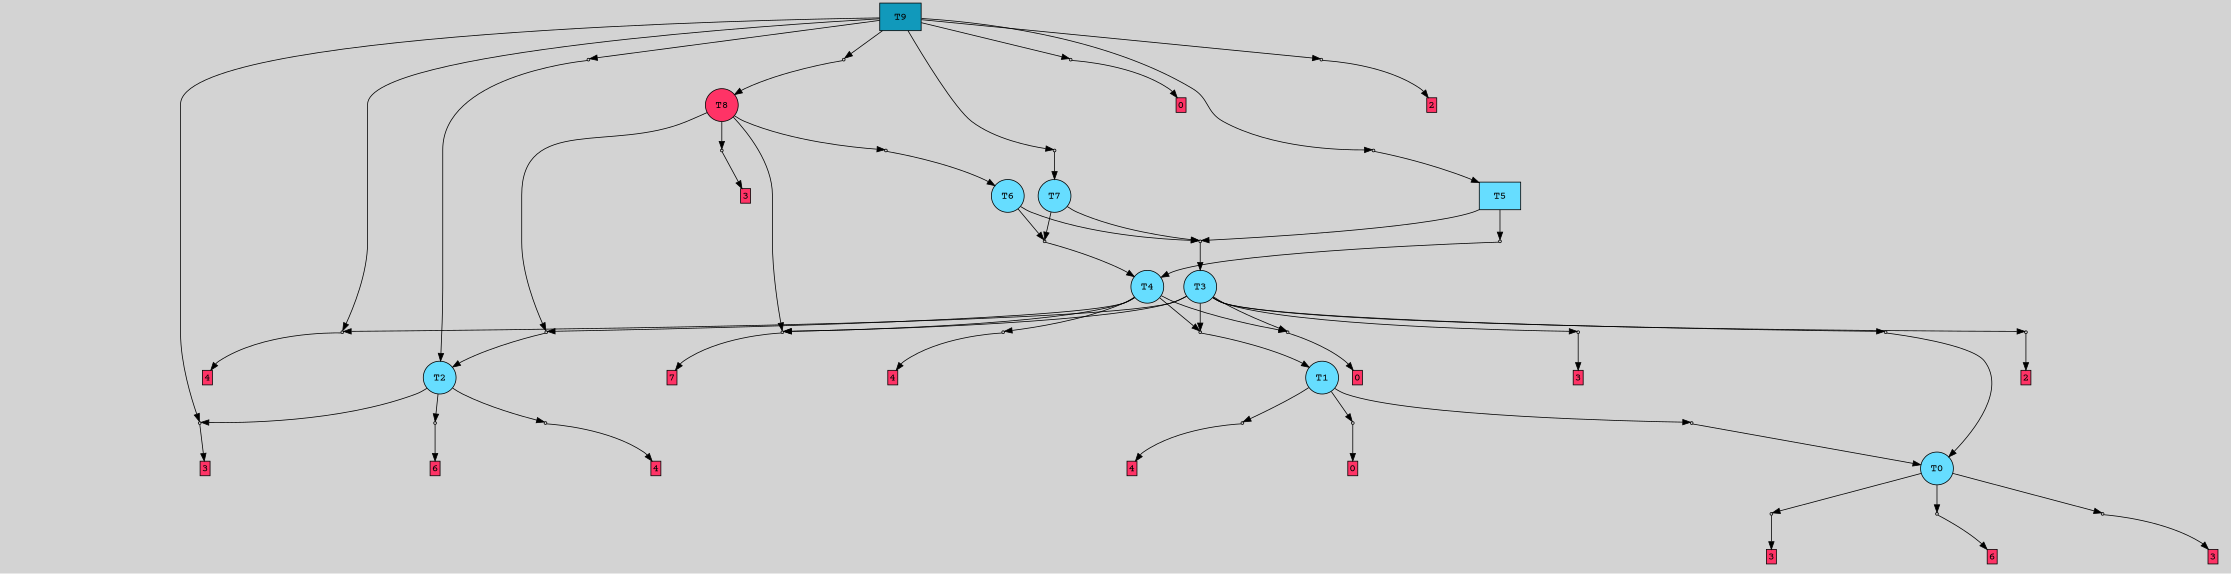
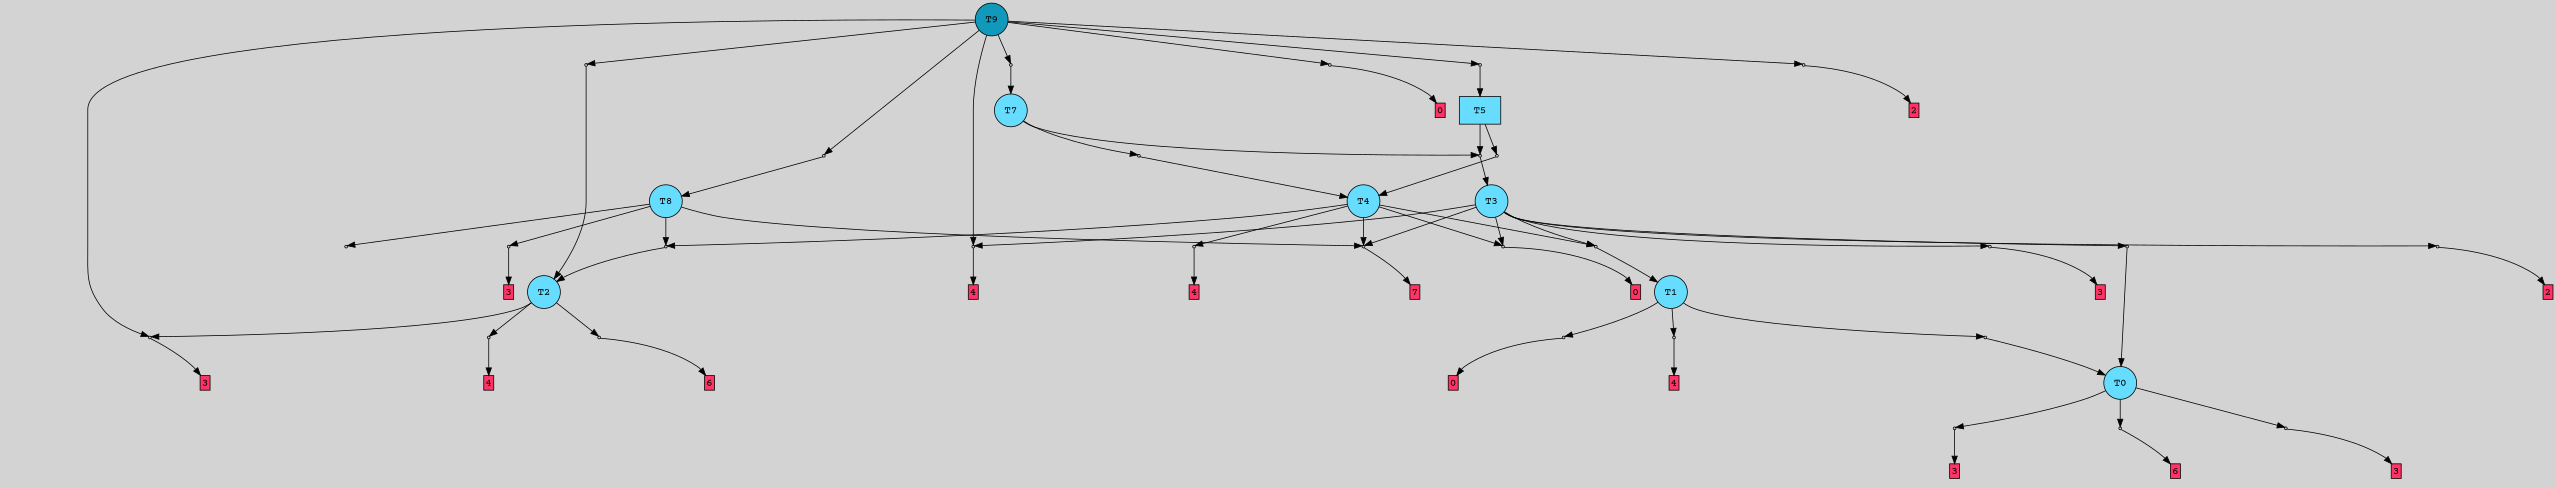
  digraph {
    bgcolor=lightgray
    fontname="Courier Prime"
    node [fontname="Courier Prime" shape=box style=filled]
    edge [fontname="Courier Prime"]
-   T9 [fillcolor="#1199bb"]
+   T9 [fillcolor="#1199bb" shape=circle]
    P6 [fillcolor="#cccccc" shape=point]
    P11 [fillcolor="#cccccc" shape=point]
    P23 [fillcolor="#cccccc" shape=point]
    P24 [fillcolor="#cccccc" shape=point]
    P25 [fillcolor="#cccccc" shape=point]
    P26 [fillcolor="#cccccc" shape=point]
    P27 [fillcolor="#cccccc" shape=point]
    P28 [fillcolor="#cccccc" shape=point]
    T0 [fillcolor="#66ddff" shape=circle]
    P0 [fillcolor="#cccccc" shape=point]
    P1 [fillcolor="#cccccc" shape=point]
    P2 [fillcolor="#cccccc" shape=point]
    n14 [label="4|0&1|5#2|2#3|5#0|1#4|0#1|5&#92;n" style=invis]
    n15 [fillcolor="#ff3366" height=0 label=3 margin=0.03 width=0]
    n16 [label="0|0&3|1#1|3#2|6#0|0#0|2#3|6&#92;n" style=invis]
    n17 [fillcolor="#ff3366" height=0 label=6 margin=0.03 width=0]
    n18 [label="1|0&1|1#2|0#2|1#4|2#3|4#2|2&#92;n" style=invis]
    n19 [fillcolor="#ff3366" height=0 label=3 margin=0.03 width=0]
    T1 [fillcolor="#66ddff" shape=circle]
    P3 [fillcolor="#cccccc" shape=point]
    P4 [fillcolor="#cccccc" shape=point]
    P5 [fillcolor="#cccccc" shape=point]
    n24 [label="1|0&4|1#4|4#1|3#3|0#1|1#4|3&#92;n" style=invis]
    n25 [fillcolor="#ff3366" height=0 label=4 margin=0.03 width=0]
    n26 [label="1|0&3|3#4|0#4|5#3|3#2|5#3|1&#92;n" style=invis]
    n27 [fillcolor="#ff3366" height=0 label=0 margin=0.03 width=0]
    n28 [label="2|0&3|1#4|7#2|6#3|1#1|3#4|5&#92;n" style=invis]
    T2 [fillcolor="#66ddff" shape=circle]
    P7 [fillcolor="#cccccc" shape=point]
    P8 [fillcolor="#cccccc" shape=point]
    n32 [label="4|0&1|5#2|2#3|5#0|1#4|0#1|5&#92;n" style=invis]
    n33 [fillcolor="#ff3366" height=0 label=3 margin=0.03 width=0]
    n34 [label="6|0&3|2#3|3#2|5#0|0#0|4#4|6&#92;n" style=invis]
    n35 [fillcolor="#ff3366" height=0 label=4 margin=0.03 width=0]
    n36 [label="7|0&0|6#2|1#0|0#2|5#3|1#3|0&#92;n" style=invis]
    n37 [fillcolor="#ff3366" height=0 label=6 margin=0.03 width=0]
    T3 [fillcolor="#66ddff" shape=circle]
    P9 [fillcolor="#cccccc" shape=point]
    P10 [fillcolor="#cccccc" shape=point]
    P12 [fillcolor="#cccccc" shape=point]
    P13 [fillcolor="#cccccc" shape=point]
    P14 [fillcolor="#cccccc" shape=point]
    P15 [fillcolor="#cccccc" shape=point]
    n45 [label="6|0&3|7#1|1#3|6#0|5#4|5#2|2&#92;n" style=invis]
    n46 [fillcolor="#ff3366" height=0 label=7 margin=0.03 width=0]
    n47 [label="2|0&3|2#4|7#2|6#3|1#1|3#4|6&#92;n" style=invis]
    n48 [label="8|0&1|0#2|3#1|4#0|5#0|5#3|4&#92;n" style=invis]
    n49 [fillcolor="#ff3366" height=0 label=4 margin=0.03 width=0]
    n50 [label="6|0&3|2#2|0#0|1#2|0#3|3#2|6&#92;n" style=invis]
    n51 [fillcolor="#ff3366" height=0 label=2 margin=0.03 width=0]
    n52 [label="2|5&3|7#1|3#2|5#0|1#0|5#4|6&#92;n1|0&0|5#3|4#1|2#4|3#4|4#1|7&#92;n" style=invis]
    n53 [fillcolor="#ff3366" height=0 label=0 margin=0.03 width=0]
    n54 [label="8|0&3|0#2|6#2|6#4|4#0|6#2|7&#92;n" style=invis]
    n55 [label="4|0&1|5#2|2#3|5#0|1#4|0#1|4&#92;n" style=invis]
    n56 [fillcolor="#ff3366" height=0 label=3 margin=0.03 width=0]
    T4 [fillcolor="#66ddff" shape=circle]
    P16 [fillcolor="#cccccc" shape=point]
    P17 [fillcolor="#cccccc" shape=point]
    n60 [label="0|2&1|2#0|3#1|2#4|4#0|2#0|2&#92;n3|0&0|2#2|0#2|6#1|3#3|6#0|4&#92;n" style=invis]
    n61 [label="8|0&1|0#2|3#1|4#1|5#0|5#3|4&#92;n" style=invis]
    n62 [fillcolor="#ff3366" height=0 label=4 margin=0.03 width=0]
    T5 [fillcolor="#66ddff"]
    P18 [fillcolor="#cccccc" shape=point]
    P19 [fillcolor="#cccccc" shape=point]
    n66 [label="6|0&1|2#2|0#0|1#2|0#3|3#2|6&#92;n" style=invis]
    n67 [label="6|0&2|5#3|1#3|6#0|5#4|5#4|2&#92;n" style=invis]
-   T6 [fillcolor="#66ddff" shape=circle]
    P20 [fillcolor="#cccccc" shape=point]
    n70 [label="6|0&2|5#3|1#3|6#0|5#4|5#4|2&#92;n" style=invis]
    T7 [fillcolor="#66ddff" shape=circle]
-   T8 [fillcolor="#ff3366" shape=circle]
+   T8 [fillcolor="#66ddff" shape=circle]
    P21 [fillcolor="#cccccc" shape=point]
    P22 [fillcolor="#cccccc" shape=point]
    n75 [label="6|0&3|5#1|1#3|6#0|5#4|5#2|2&#92;n" style=invis]
    n76 [fillcolor="#ff3366" height=0 label=3 margin=0.03 width=0]
    n77 [label="6|0&2|5#3|1#3|6#0|5#4|5#4|2&#92;n" style=invis]
    n78 [label="8|5&3|1#0|6#2|7#3|0#0|6#3|0&#92;n1|0&0|5#3|4#1|6#4|3#4|4#1|7&#92;n" style=invis]
    n79 [label="6|6&3|0#4|5#4|3#2|7#4|5#4|2&#92;n6|0&0|6#1|3#1|4#4|0#4|2#3|7&#92;n" style=invis]
    n80 [label="7|2&2|4#3|6#3|5#0|0#4|5#1|4&#92;n3|0&0|2#2|0#2|6#1|3#3|6#0|4&#92;n" style=invis]
    n81 [label="2|5&3|7#1|3#2|5#0|1#0|5#4|6&#92;n1|0&0|5#3|6#1|2#4|3#4|4#1|7&#92;n" style=invis]
    n82 [fillcolor="#ff3366" height=0 label=0 margin=0.03 width=0]
    n83 [label="0|2&1|2#0|3#1|2#4|4#0|2#0|2&#92;n3|0&0|2#2|0#2|6#1|3#3|6#0|4&#92;n" style=invis]
    n84 [label="6|0&3|2#2|0#0|1#2|0#3|3#2|6&#92;n" style=invis]
    n85 [fillcolor="#ff3366" height=0 label=2 margin=0.03 width=0]
    subgraph sub_1 {
      rank=same
      T9
    }
    T9 -> P6
    T9 -> P11
    T9 -> P23
    T9 -> P24
    T9 -> P25
    T9 -> P26
    T9 -> P27
    T9 -> P28
    P6 -> n32 [style=invis]
    P6 -> n33
    P11 -> n48 [style=invis]
    P11 -> n49
    P23 -> T2
    P23 -> n78 [style=invis]
    P24 -> T8
    P24 -> n79 [style=invis]
    P25 -> T7
    P25 -> n80 [style=invis]
    P26 -> n81 [style=invis]
    P26 -> n82
    P27 -> T5
    P27 -> n83 [style=invis]
    P28 -> n84 [style=invis]
    P28 -> n85
    T0 -> P0
    T0 -> P1
    T0 -> P2
    P0 -> n14 [style=invis]
    P0 -> n15
    P1 -> n16 [style=invis]
    P1 -> n17
    P2 -> n18 [style=invis]
    P2 -> n19
    T1 -> P3
    T1 -> P4
    T1 -> P5
    P3 -> n24 [style=invis]
    P3 -> n25
    P4 -> n26 [style=invis]
    P4 -> n27
    P5 -> T0
    P5 -> n28 [style=invis]
    T2 -> P6
    T2 -> P7
    T2 -> P8
    P7 -> n34 [style=invis]
    P7 -> n35
    P8 -> n36 [style=invis]
    P8 -> n37
    T3 -> P11
    T3 -> P9
    T3 -> P10
    T3 -> P12
    T3 -> P13
    T3 -> P14
    T3 -> P15
    P9 -> n45 [style=invis]
    P9 -> n46
    P10 -> T0
    P10 -> n47 [style=invis]
    P12 -> n50 [style=invis]
    P12 -> n51
    P13 -> n52 [style=invis]
    P13 -> n53
    P14 -> T1
    P14 -> n54 [style=invis]
    P15 -> n55 [style=invis]
    P15 -> n56
    T4 -> P9
    T4 -> P13
    T4 -> P14
    T4 -> P16
    T4 -> P17
    P16 -> T2
    P16 -> n60 [style=invis]
    P17 -> n61 [style=invis]
    P17 -> n62
    T5 -> P18
    T5 -> P19
    P18 -> T3
    P18 -> n66 [style=invis]
    P19 -> T4
    P19 -> n67 [style=invis]
-   T6 -> P18
-   T6 -> P20
    P20 -> T4
    P20 -> n70 [style=invis]
    T7 -> P18
    T7 -> P20
    T8 -> P9
    T8 -> P16
    T8 -> P21
    T8 -> P22
    P21 -> n75 [style=invis]
    P21 -> n76
-   P22 -> T6
    P22 -> n77 [style=invis]
  }
